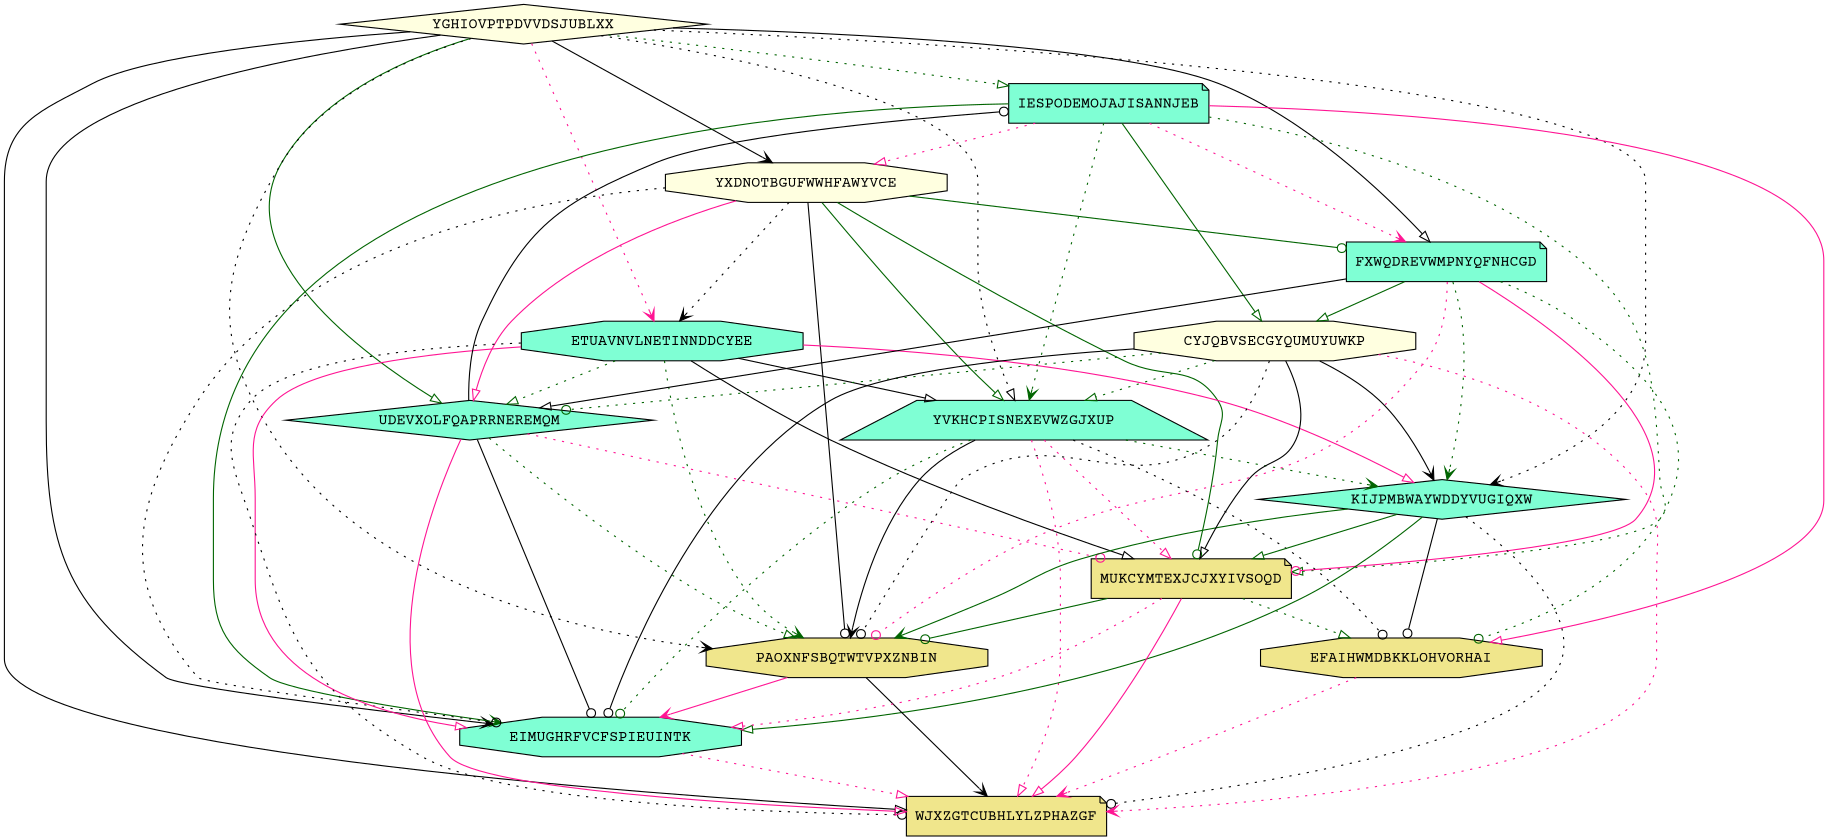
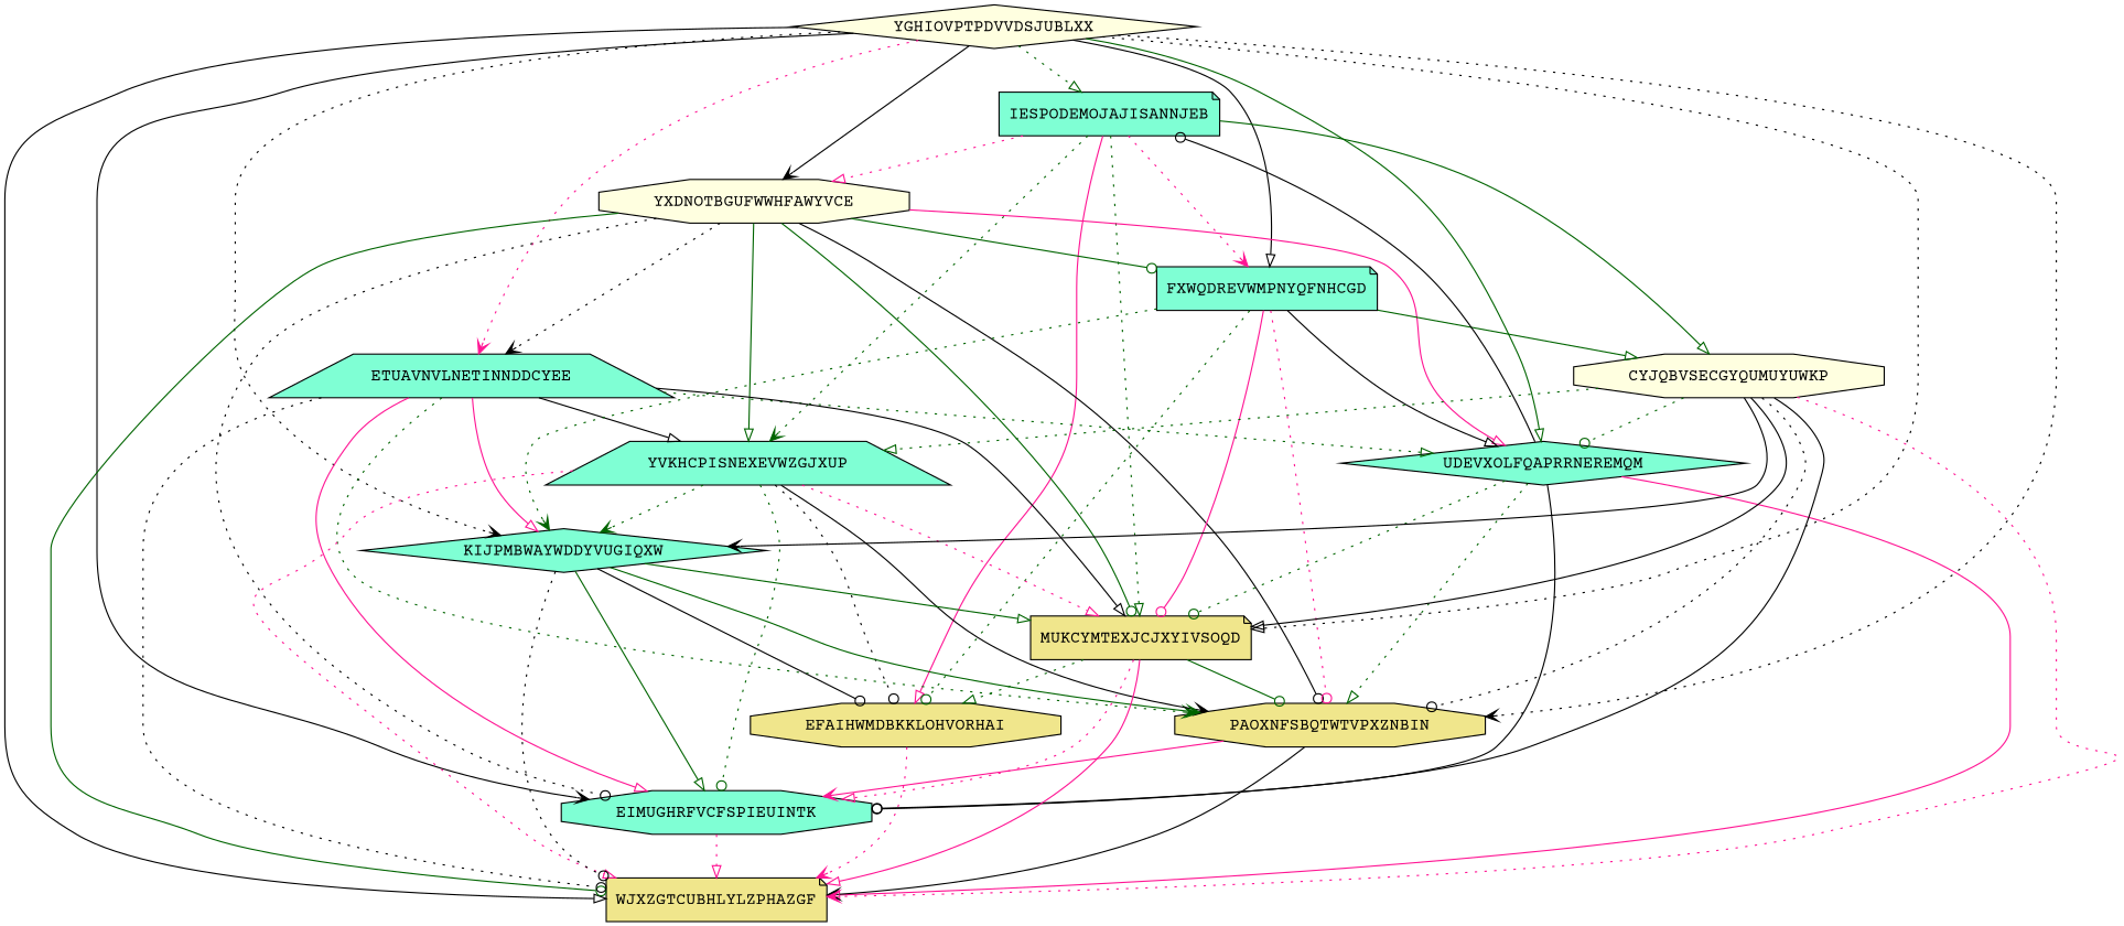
  digraph {
    fontname="Courier Prime"
    node [Weight=19 fillcolor=aquamarine fontname="Courier Prime" shape=octagon style=filled]
    edge [Weight=18 arrowhead=onormal color=darkgreen fontname="Courier Prime" style=solid]
    YGHIOVPTPDVVDSJUBLXX [fillcolor=lightyellow shape=diamond]
    IESPODEMOJAJISANNJEB [Weight=17 shape=note]
    YXDNOTBGUFWWHFAWYVCE [Weight=14 fillcolor=lightyellow]
-   ETUAVNVLNETINNDDCYEE [Weight=18]
+   ETUAVNVLNETINNDDCYEE [Weight=18 shape=trapezium]
    FXWQDREVWMPNYQFNHCGD [Weight=14 shape=note]
    UDEVXOLFQAPRRNEREMQM [Weight=18 shape=diamond]
    YVKHCPISNEXEVWZGJXUP [Weight=20 shape=trapezium]
    KIJPMBWAYWDDYVUGIQXW [Weight=20 shape=diamond]
    PAOXNFSBQTWTVPXZNBIN [Weight=12 fillcolor=khaki]
    EIMUGHRFVCFSPIEUINTK
    WJXZGTCUBHLYLZPHAZGF [Weight=16 fillcolor=khaki shape=note]
    CYJQBVSECGYQUMUYUWKP [fillcolor=lightyellow]
    MUKCYMTEXJCJXYIVSOQD [Weight=15 fillcolor=khaki shape=note]
    EFAIHWMDBKKLOHVORHAI [Weight=18 fillcolor=khaki]
    YGHIOVPTPDVVDSJUBLXX -> IESPODEMOJAJISANNJEB [Weight=11 style=dotted]
    YGHIOVPTPDVVDSJUBLXX -> YXDNOTBGUFWWHFAWYVCE [Weight=14 arrowhead=vee color=black]
    YGHIOVPTPDVVDSJUBLXX -> ETUAVNVLNETINNDDCYEE [Weight=17 arrowhead=vee color=deeppink style=dotted]
    YGHIOVPTPDVVDSJUBLXX -> FXWQDREVWMPNYQFNHCGD [Weight=16 color=black]
    YGHIOVPTPDVVDSJUBLXX -> UDEVXOLFQAPRRNEREMQM [Weight=19]
-   YGHIOVPTPDVVDSJUBLXX -> YVKHCPISNEXEVWZGJXUP [Weight=13 color=black style=dotted]
+   YGHIOVPTPDVVDSJUBLXX -> MUKCYMTEXJCJXYIVSOQD [Weight=13 color=black style=dotted]
    YGHIOVPTPDVVDSJUBLXX -> KIJPMBWAYWDDYVUGIQXW [Weight=20 arrowhead=vee color=black style=dotted]
    YGHIOVPTPDVVDSJUBLXX -> PAOXNFSBQTWTVPXZNBIN [Weight=20 arrowhead=vee color=black style=dotted]
    YGHIOVPTPDVVDSJUBLXX -> EIMUGHRFVCFSPIEUINTK [arrowhead=vee color=black]
    YGHIOVPTPDVVDSJUBLXX -> WJXZGTCUBHLYLZPHAZGF [color=black]
    IESPODEMOJAJISANNJEB -> YXDNOTBGUFWWHFAWYVCE [Weight=20 color=deeppink style=dotted]
    IESPODEMOJAJISANNJEB -> FXWQDREVWMPNYQFNHCGD [Weight=15 arrowhead=vee color=deeppink style=dotted]
    IESPODEMOJAJISANNJEB -> YVKHCPISNEXEVWZGJXUP [Weight=14 arrowhead=vee style=dotted]
-   IESPODEMOJAJISANNJEB -> EIMUGHRFVCFSPIEUINTK [Weight=13 arrowhead=vee]
    IESPODEMOJAJISANNJEB -> CYJQBVSECGYQUMUYUWKP [Weight=16]
    IESPODEMOJAJISANNJEB -> MUKCYMTEXJCJXYIVSOQD [Weight=12 style=dotted]
    IESPODEMOJAJISANNJEB -> EFAIHWMDBKKLOHVORHAI [Weight=20 color=deeppink]
    YXDNOTBGUFWWHFAWYVCE -> ETUAVNVLNETINNDDCYEE [Weight=19 arrowhead=vee color=black style=dotted]
    YXDNOTBGUFWWHFAWYVCE -> FXWQDREVWMPNYQFNHCGD [Weight=11 arrowhead=odot]
    YXDNOTBGUFWWHFAWYVCE -> UDEVXOLFQAPRRNEREMQM [Weight=12 color=deeppink]
    YXDNOTBGUFWWHFAWYVCE -> YVKHCPISNEXEVWZGJXUP [Weight=16]
    YXDNOTBGUFWWHFAWYVCE -> PAOXNFSBQTWTVPXZNBIN [Weight=11 arrowhead=odot color=black]
    YXDNOTBGUFWWHFAWYVCE -> EIMUGHRFVCFSPIEUINTK [Weight=12 arrowhead=odot color=black style=dotted]
+   YXDNOTBGUFWWHFAWYVCE -> WJXZGTCUBHLYLZPHAZGF [Weight=15 arrowhead=odot]
    YXDNOTBGUFWWHFAWYVCE -> MUKCYMTEXJCJXYIVSOQD [Weight=12 arrowhead=odot]
    ETUAVNVLNETINNDDCYEE -> UDEVXOLFQAPRRNEREMQM [Weight=15 style=dotted]
    ETUAVNVLNETINNDDCYEE -> YVKHCPISNEXEVWZGJXUP [Weight=13 color=black]
    ETUAVNVLNETINNDDCYEE -> KIJPMBWAYWDDYVUGIQXW [color=deeppink]
    ETUAVNVLNETINNDDCYEE -> PAOXNFSBQTWTVPXZNBIN [Weight=11 arrowhead=vee style=dotted]
    ETUAVNVLNETINNDDCYEE -> EIMUGHRFVCFSPIEUINTK [Weight=13 color=deeppink]
    ETUAVNVLNETINNDDCYEE -> WJXZGTCUBHLYLZPHAZGF [arrowhead=odot color=black style=dotted]
    ETUAVNVLNETINNDDCYEE -> MUKCYMTEXJCJXYIVSOQD [Weight=15 color=black]
    FXWQDREVWMPNYQFNHCGD -> UDEVXOLFQAPRRNEREMQM [color=black]
    FXWQDREVWMPNYQFNHCGD -> KIJPMBWAYWDDYVUGIQXW [Weight=14 arrowhead=vee style=dotted]
    FXWQDREVWMPNYQFNHCGD -> PAOXNFSBQTWTVPXZNBIN [Weight=10 arrowhead=odot color=deeppink style=dotted]
    FXWQDREVWMPNYQFNHCGD -> CYJQBVSECGYQUMUYUWKP [Weight=17]
    FXWQDREVWMPNYQFNHCGD -> MUKCYMTEXJCJXYIVSOQD [Weight=13 arrowhead=odot color=deeppink]
    FXWQDREVWMPNYQFNHCGD -> EFAIHWMDBKKLOHVORHAI [Weight=16 arrowhead=odot style=dotted]
    UDEVXOLFQAPRRNEREMQM -> IESPODEMOJAJISANNJEB [arrowhead=odot color=black]
    UDEVXOLFQAPRRNEREMQM -> PAOXNFSBQTWTVPXZNBIN [Weight=11 style=dotted]
    UDEVXOLFQAPRRNEREMQM -> EIMUGHRFVCFSPIEUINTK [arrowhead=odot color=black]
    UDEVXOLFQAPRRNEREMQM -> WJXZGTCUBHLYLZPHAZGF [Weight=19 color=deeppink]
-   UDEVXOLFQAPRRNEREMQM -> MUKCYMTEXJCJXYIVSOQD [Weight=11 arrowhead=odot color=deeppink style=dotted]
+   UDEVXOLFQAPRRNEREMQM -> MUKCYMTEXJCJXYIVSOQD [Weight=11 arrowhead=odot style=dotted]
    YVKHCPISNEXEVWZGJXUP -> KIJPMBWAYWDDYVUGIQXW [Weight=10 arrowhead=vee style=dotted]
    YVKHCPISNEXEVWZGJXUP -> PAOXNFSBQTWTVPXZNBIN [Weight=12 arrowhead=vee color=black]
    YVKHCPISNEXEVWZGJXUP -> EIMUGHRFVCFSPIEUINTK [Weight=12 arrowhead=odot style=dotted]
    YVKHCPISNEXEVWZGJXUP -> WJXZGTCUBHLYLZPHAZGF [Weight=20 color=deeppink style=dotted]
    YVKHCPISNEXEVWZGJXUP -> MUKCYMTEXJCJXYIVSOQD [Weight=12 color=deeppink style=dotted]
    YVKHCPISNEXEVWZGJXUP -> EFAIHWMDBKKLOHVORHAI [Weight=13 arrowhead=odot color=black style=dotted]
    KIJPMBWAYWDDYVUGIQXW -> PAOXNFSBQTWTVPXZNBIN [Weight=20 arrowhead=vee]
    KIJPMBWAYWDDYVUGIQXW -> EIMUGHRFVCFSPIEUINTK [Weight=11]
    KIJPMBWAYWDDYVUGIQXW -> WJXZGTCUBHLYLZPHAZGF [Weight=14 arrowhead=odot color=black style=dotted]
    KIJPMBWAYWDDYVUGIQXW -> MUKCYMTEXJCJXYIVSOQD [Weight=17]
    KIJPMBWAYWDDYVUGIQXW -> EFAIHWMDBKKLOHVORHAI [Weight=12 arrowhead=odot color=black]
    PAOXNFSBQTWTVPXZNBIN -> EIMUGHRFVCFSPIEUINTK [Weight=17 arrowhead=vee color=deeppink]
    PAOXNFSBQTWTVPXZNBIN -> WJXZGTCUBHLYLZPHAZGF [Weight=20 arrowhead=vee color=black]
    EIMUGHRFVCFSPIEUINTK -> WJXZGTCUBHLYLZPHAZGF [color=deeppink style=dotted]
    CYJQBVSECGYQUMUYUWKP -> UDEVXOLFQAPRRNEREMQM [Weight=20 arrowhead=odot style=dotted]
    CYJQBVSECGYQUMUYUWKP -> YVKHCPISNEXEVWZGJXUP [Weight=19 style=dotted]
    CYJQBVSECGYQUMUYUWKP -> KIJPMBWAYWDDYVUGIQXW [Weight=11 arrowhead=vee color=black]
    CYJQBVSECGYQUMUYUWKP -> PAOXNFSBQTWTVPXZNBIN [Weight=14 arrowhead=odot color=black style=dotted]
    CYJQBVSECGYQUMUYUWKP -> EIMUGHRFVCFSPIEUINTK [arrowhead=odot color=black]
    CYJQBVSECGYQUMUYUWKP -> WJXZGTCUBHLYLZPHAZGF [Weight=19 arrowhead=vee color=deeppink style=dotted]
    CYJQBVSECGYQUMUYUWKP -> MUKCYMTEXJCJXYIVSOQD [Weight=14 color=black]
    MUKCYMTEXJCJXYIVSOQD -> PAOXNFSBQTWTVPXZNBIN [Weight=10 arrowhead=odot]
    MUKCYMTEXJCJXYIVSOQD -> EIMUGHRFVCFSPIEUINTK [color=deeppink style=dotted]
    MUKCYMTEXJCJXYIVSOQD -> WJXZGTCUBHLYLZPHAZGF [Weight=12 color=deeppink]
    MUKCYMTEXJCJXYIVSOQD -> EFAIHWMDBKKLOHVORHAI [Weight=14 style=dotted]
    EFAIHWMDBKKLOHVORHAI -> WJXZGTCUBHLYLZPHAZGF [Weight=16 arrowhead=vee color=deeppink style=dotted]
  }
